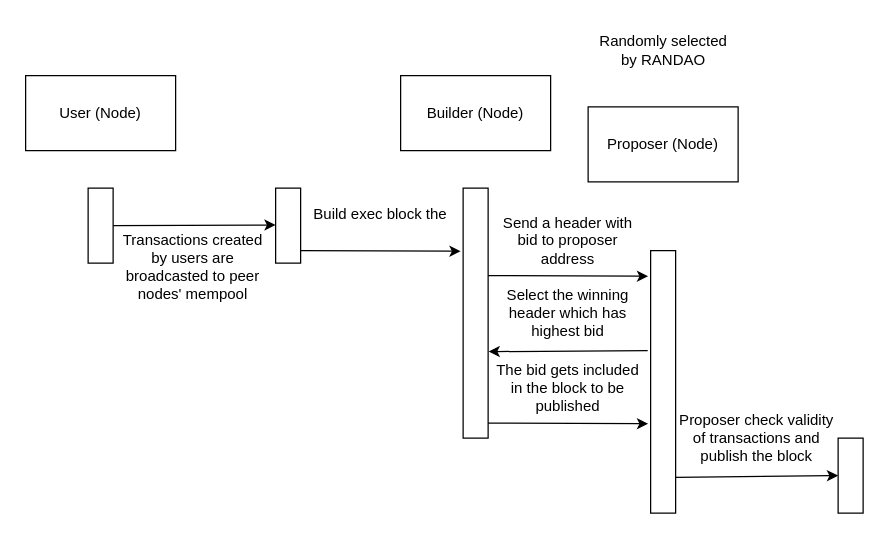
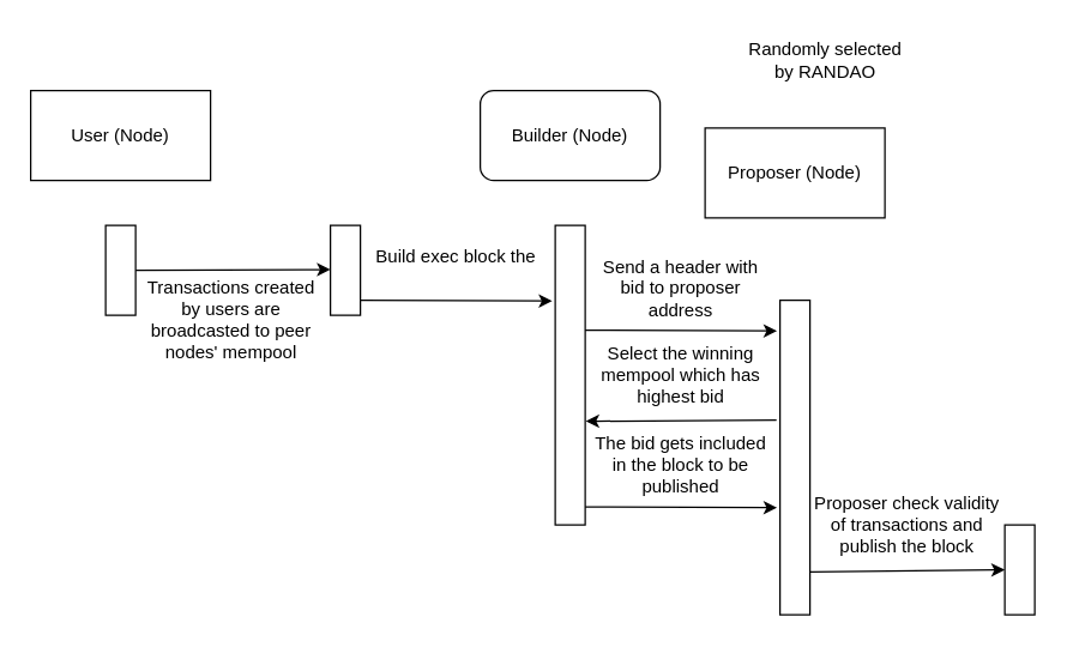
  <mxCell id="0" />
  <mxCell id="1" parent="0" />
- <mxCell id="2" value="Builder&amp;nbsp;(Node)" style="rounded=0;whiteSpace=wrap;html=1;" parent="1" vertex="1"><mxGeometry x="320" y="60" width="120" height="60" as="geometry" /></mxCell>
+ <mxCell id="2" value="Builder&amp;nbsp;(Node)" style="whiteSpace=wrap;html=1;rounded=1;" parent="1" vertex="1"><mxGeometry x="320" y="60" width="120" height="60" as="geometry" /></mxCell>
  <mxCell id="3" value="Proposer&amp;nbsp;(Node)" style="rounded=0;whiteSpace=wrap;html=1;" parent="1" vertex="1"><mxGeometry x="470" y="85" width="120" height="60" as="geometry" /></mxCell>
  <mxCell id="4" value="" style="endArrow=classic;html=1;rounded=0;exitX=1;exitY=0.5;exitDx=0;exitDy=0;" parent="1" source="21" edge="1"><mxGeometry width="50" height="50" relative="1" as="geometry"><mxPoint x="100" y="180" as="sourcePoint" /><mxPoint x="220" y="179.5" as="targetPoint" /></mxGeometry></mxCell>
  <mxCell id="5" value="" style="rounded=0;whiteSpace=wrap;html=1;" parent="1" vertex="1"><mxGeometry x="220" y="150" width="20" height="60" as="geometry" /></mxCell>
  <mxCell id="6" value="Transactions created by users are broadcasted to peer nodes' mempool" style="rounded=0;whiteSpace=wrap;html=1;strokeColor=none;fillColor=none;" parent="1" vertex="1"><mxGeometry x="94" y="188" width="120" height="50" as="geometry" /></mxCell>
  <mxCell id="7" value="" style="endArrow=classic;html=1;rounded=0;entryX=-0.1;entryY=0.158;entryDx=0;entryDy=0;entryPerimeter=0;" parent="1" edge="1"><mxGeometry width="50" height="50" relative="1" as="geometry"><mxPoint x="240" y="200" as="sourcePoint" /><mxPoint x="368" y="200.52" as="targetPoint" /></mxGeometry></mxCell>
  <mxCell id="8" value="" style="rounded=0;whiteSpace=wrap;html=1;" parent="1" vertex="1"><mxGeometry x="370" y="150" width="20" height="200" as="geometry" /></mxCell>
  <mxCell id="9" value="Build exec block the" style="rounded=0;whiteSpace=wrap;html=1;strokeColor=none;fillColor=none;" parent="1" vertex="1"><mxGeometry x="244" y="151" width="120" height="40" as="geometry" /></mxCell>
  <mxCell id="10" value="Send a header with bid to proposer address" style="rounded=0;whiteSpace=wrap;html=1;strokeColor=none;fillColor=none;" parent="1" vertex="1"><mxGeometry x="394" y="172" width="120" height="40" as="geometry" /></mxCell>
  <mxCell id="11" value="" style="endArrow=classic;html=1;rounded=0;entryX=-0.1;entryY=0.158;entryDx=0;entryDy=0;entryPerimeter=0;" parent="1" edge="1"><mxGeometry width="50" height="50" relative="1" as="geometry"><mxPoint x="390" y="220" as="sourcePoint" /><mxPoint x="518" y="220.5" as="targetPoint" /></mxGeometry></mxCell>
  <mxCell id="12" value="" style="rounded=0;whiteSpace=wrap;html=1;" parent="1" vertex="1"><mxGeometry x="520" y="200" width="20" height="210" as="geometry" /></mxCell>
  <mxCell id="13" value="" style="endArrow=classic;html=1;rounded=0;exitX=-0.137;exitY=0.58;exitDx=0;exitDy=0;exitPerimeter=0;" parent="1" edge="1"><mxGeometry width="50" height="50" relative="1" as="geometry"><mxPoint x="517.63" y="280" as="sourcePoint" /><mxPoint x="390.37" y="280.8" as="targetPoint" /></mxGeometry></mxCell>
- <mxCell id="14" value="Select the winning header which has highest bid" style="rounded=0;whiteSpace=wrap;html=1;strokeColor=none;fillColor=none;" parent="1" vertex="1"><mxGeometry x="394" y="230" width="120" height="40" as="geometry" /></mxCell>
+ <mxCell id="14" value="Select the winning mempool which has highest bid" style="rounded=0;whiteSpace=wrap;html=1;strokeColor=none;fillColor=none;" parent="1" vertex="1"><mxGeometry x="394" y="230" width="120" height="40" as="geometry" /></mxCell>
  <mxCell id="15" value="" style="endArrow=classic;html=1;rounded=0;entryX=0;entryY=0.5;entryDx=0;entryDy=0;exitX=1;exitY=0.864;exitDx=0;exitDy=0;exitPerimeter=0;" parent="1" source="12" target="16" edge="1"><mxGeometry width="50" height="50" relative="1" as="geometry"><mxPoint x="550" y="380" as="sourcePoint" /><mxPoint x="650" y="380" as="targetPoint" /></mxGeometry></mxCell>
  <mxCell id="16" value="" style="rounded=0;whiteSpace=wrap;html=1;" parent="1" vertex="1"><mxGeometry x="670" y="350" width="20" height="60" as="geometry" /></mxCell>
  <mxCell id="17" value="Proposer check validity of transactions and publish the block" style="rounded=0;whiteSpace=wrap;html=1;strokeColor=none;fillColor=none;" parent="1" vertex="1"><mxGeometry x="540" y="330" width="130" height="40" as="geometry" /></mxCell>
  <mxCell id="18" value="The bid gets included in the block to be published" style="rounded=0;whiteSpace=wrap;html=1;strokeColor=none;fillColor=none;" parent="1" vertex="1"><mxGeometry x="394" y="290" width="120" height="40" as="geometry" /></mxCell>
  <mxCell id="19" value="" style="endArrow=classic;html=1;rounded=0;entryX=-0.1;entryY=0.158;entryDx=0;entryDy=0;entryPerimeter=0;" parent="1" edge="1"><mxGeometry width="50" height="50" relative="1" as="geometry"><mxPoint x="390" y="338" as="sourcePoint" /><mxPoint x="518" y="338.5" as="targetPoint" /></mxGeometry></mxCell>
  <mxCell id="20" value="User (Node)" style="rounded=0;whiteSpace=wrap;html=1;" parent="1" vertex="1"><mxGeometry x="20" y="60" width="120" height="60" as="geometry" /></mxCell>
  <mxCell id="21" value="" style="rounded=0;whiteSpace=wrap;html=1;" parent="1" vertex="1"><mxGeometry x="70" y="150" width="20" height="60" as="geometry" /></mxCell>
- <mxCell id="22" value="Randomly selected&lt;br&gt;by RANDAO" style="text;html=1;align=center;verticalAlign=middle;resizable=0;points=[];autosize=1;strokeColor=none;fillColor=none;" parent="1" vertex="1"><mxGeometry x="465" y="20" width="130" height="40" as="geometry" /></mxCell>
+ <mxCell id="22" value="Randomly selected&lt;br&gt;by RANDAO" style="text;html=1;align=center;verticalAlign=middle;resizable=0;points=[];autosize=1;strokeColor=none;fillColor=none;" parent="1" vertex="1"><mxGeometry x="485" y="20" width="130" height="40" as="geometry" /></mxCell>
